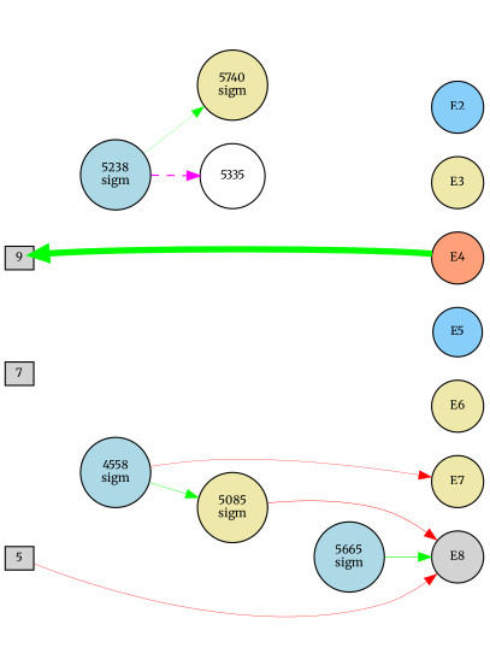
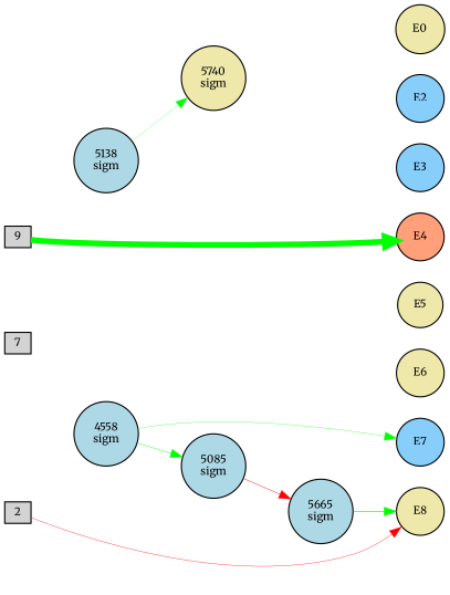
  digraph {
    fontname=Merriweather
    rankdir=LR
    node [fillcolor=palegoldenrod fontname=Merriweather fontsize=9 shape=circle style=filled]
    edge [fontname=Merriweather style=invis]
    n1 [fillcolor=lightgray height=0.2 label=9 shape=box width=0.2]
    n2 [fillcolor=lightgray height=0.2 label=7 shape=box width=0.2]
-   2 [fillcolor=lightgray height=0.2 shape=box width=0.2 label=5]
+   2 [fillcolor=lightgray height=0.2 shape=box width=0.2]
+   E0 [height=0.2 width=0.2]
    E2 [fillcolor=lightskyblue height=0.2 width=0.2]
-   E3 [height=0.2 width=0.2]
+   E3 [fillcolor=lightskyblue height=0.2 width=0.2]
    E4 [fillcolor=lightsalmon height=0.2 width=0.2]
-   E5 [fillcolor=lightskyblue height=0.2 width=0.2]
+   E5 [height=0.2 width=0.2]
    E6 [height=0.2 width=0.2]
-   E7 [height=0.2 width=0.2]
-   E8 [fillcolor=lightgray height=0.2 width=0.2]
+   E7 [fillcolor=lightskyblue height=0.2 width=0.2]
+   E8 [height=0.2 width=0.2]
    n12 [height=0.2 label="5740\nsigm" width=0.2]
    n13 [fillcolor=lightblue height=0.2 label="4558\nsigm" width=0.2]
-   n14 [height=0.2 label="5085\nsigm" width=0.2]
+   n14 [fillcolor=lightblue height=0.2 label="5085\nsigm" width=0.2]
    n15 [fillcolor=lightblue height=0.2 label="5665\nsigm" width=0.2]
-   n16 [fillcolor=lightblue height=0.2 label="5238\nsigm" width=0.2]
-   5335 [height=0.2 width=0.2 fillcolor="" style=""]
+   n16 [fillcolor=lightblue height=0.2 label="5138\nsigm" width=0.2]
    subgraph sub_1 {
      rank=source
      n1
      n2
      2
    }
    subgraph sub_2 {
      rank=sink
+     E0
      E2
      E3
      E4
      E5
      E6
      E7
      E8
    }
    n1 -> n2
-   E4 -> n1 [color=green penwidth=4.884090988782713 style=solid]
+   n1 -> E4 [color=green penwidth=4.884090988782713 style=solid]
    n2 -> 2
    2 -> E8 [color=red penwidth=0.3012422842263679 style=solid]
    E2 -> E3
    E3 -> E4
    E4 -> E5
    E5 -> E6
    E6 -> E7
    E7 -> E8
-   n13 -> E7 [color=red penwidth=0.2563892236100922 style=solid]
+   n13 -> E7 [color=green penwidth=0.2563892236100922 style=solid]
    n13 -> n14 [color=green penwidth=0.3566480521370815 style=solid]
-   n14 -> E8 [color=red penwidth=0.36705429690078506 style=solid]
+   n14 -> n15 [color=red penwidth=0.36705429690078506 style=solid]
    n15 -> E8 [color=green penwidth=0.5465758272917437 style=solid]
    n16 -> n12 [color=green penwidth=0.17141828750091853 style=solid]
-   n16 -> 5335 [color=magenta penwidth=1 style=dashed]
  }
